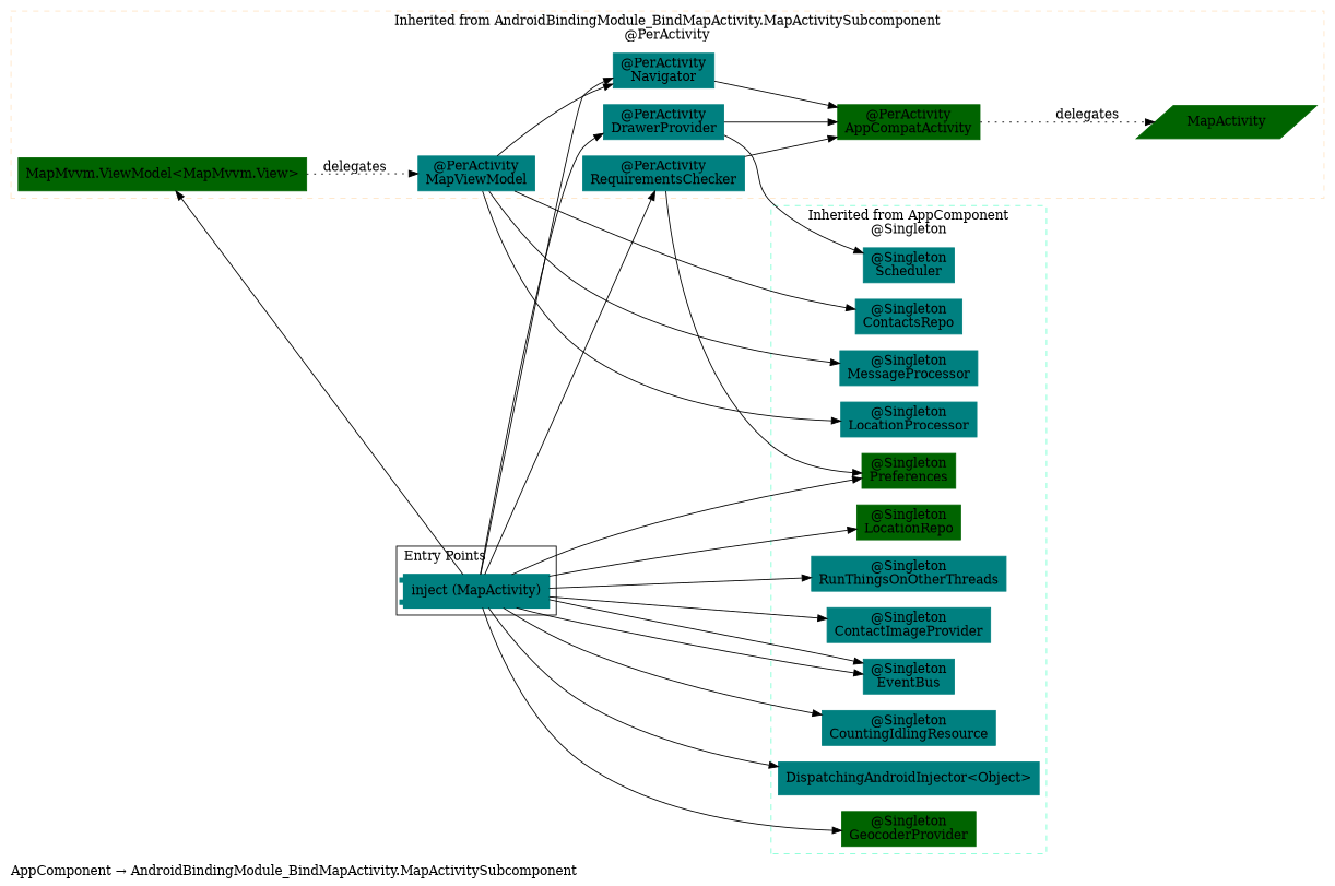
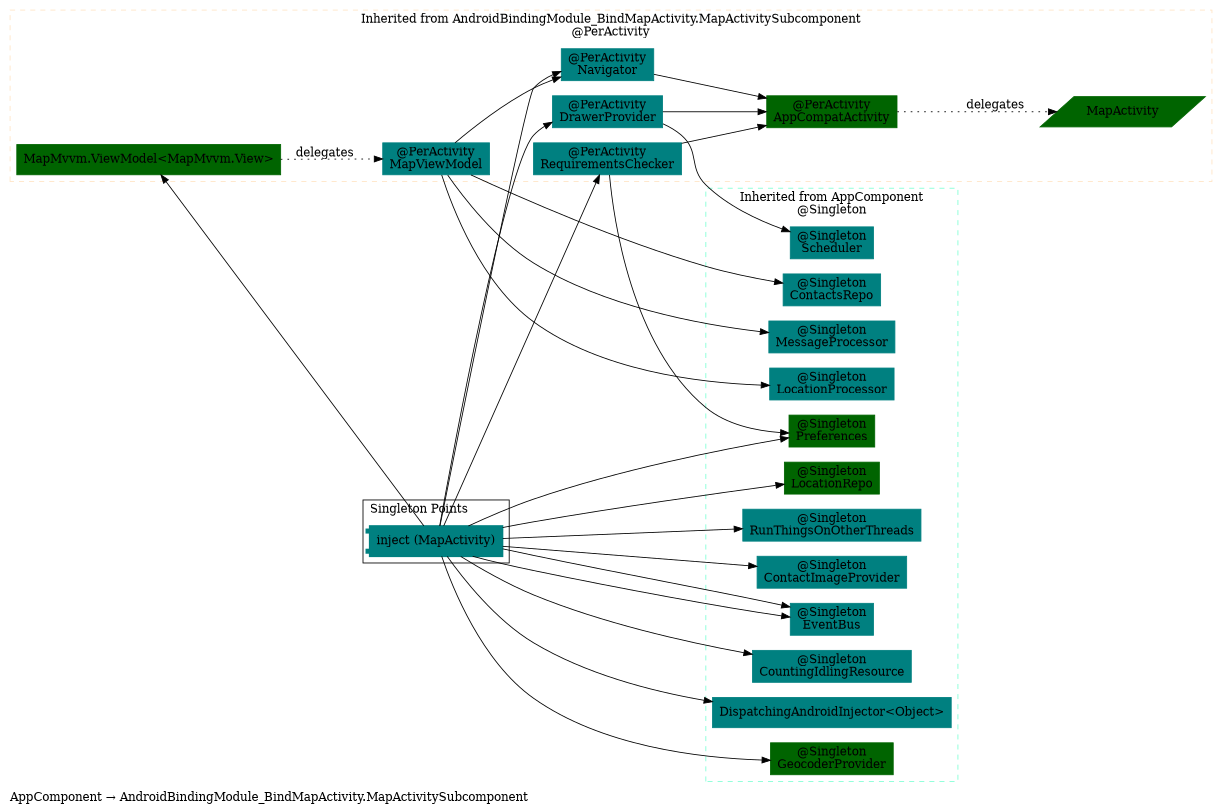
  digraph {
    compound=true
    label="AppComponent → AndroidBindingModule_BindMapActivity.MapActivitySubcomponent"
    labeljust=l
    rankdir=LR
    node [color=teal shape=rectangle style=filled]
    n1 [label="inject (MapActivity)" penwidth=2 shape=component]
    n2 [color=darkgreen label="MapMvvm.ViewModel<MapMvvm.View>"]
    n3 [label="@PerActivity\nDrawerProvider"]
    n4 [label="@PerActivity\nNavigator"]
    n5 [label="@PerActivity\nRequirementsChecker"]
    n6 [label="@PerActivity\nMapViewModel"]
    n7 [color=darkgreen label="@PerActivity\nAppCompatActivity"]
    n8 [color=darkgreen label=MapActivity shape=parallelogram]
    n9 [label="@Singleton\nCountingIdlingResource"]
    n10 [label="DispatchingAndroidInjector<Object>"]
    n11 [color=darkgreen label="@Singleton\nGeocoderProvider"]
    n12 [color=darkgreen label="@Singleton\nLocationRepo"]
    n13 [label="@Singleton\nRunThingsOnOtherThreads"]
    n14 [label="@Singleton\nContactImageProvider"]
    n15 [label="@Singleton\nEventBus"]
    n16 [color=darkgreen label="@Singleton\nPreferences"]
    n17 [label="@Singleton\nScheduler"]
    n18 [label="@Singleton\nContactsRepo"]
    n19 [label="@Singleton\nMessageProcessor"]
    n20 [label="@Singleton\nLocationProcessor"]
    subgraph cluster_1 {
      color=bisque
      label="Inherited from AndroidBindingModule_BindMapActivity.MapActivitySubcomponent\n@PerActivity"
      labeljust=c
      style=dashed
      n2
      n3
      n4
      n5
      n6
      n7
      n8
    }
    subgraph cluster_2 {
-     label="Entry Points"
+     label="Singleton Points"
      n1
    }
    subgraph cluster_3 {
      label="Dependency Graph"
    }
    subgraph cluster_4 {
      label=Subcomponents
      shape=folder
    }
    subgraph cluster_5 {
      color=aquamarine
      label="Inherited from AppComponent\n@Singleton"
      labeljust=c
      style=dashed
      n9
      n10
      n11
      n12
      n13
      n14
      n15
      n16
      n17
      n18
      n19
      n20
    }
    n1 -> n2
    n1 -> n3
    n1 -> n4
    n1 -> n5
    n1 -> n9
    n1 -> n10
    n1 -> n11
    n1 -> n12
    n1 -> n13
    n1 -> n14
    n1 -> n15
    n1 -> n15
    n1 -> n16
    n2 -> n6 [label=delegates style=dotted]
    n3 -> n7
    n3 -> n17
    n4 -> n7
    n5 -> n7
    n5 -> n16
    n6 -> n4
    n6 -> n18
    n6 -> n19
    n6 -> n20
    n7 -> n8 [label=delegates style=dotted]
  }
